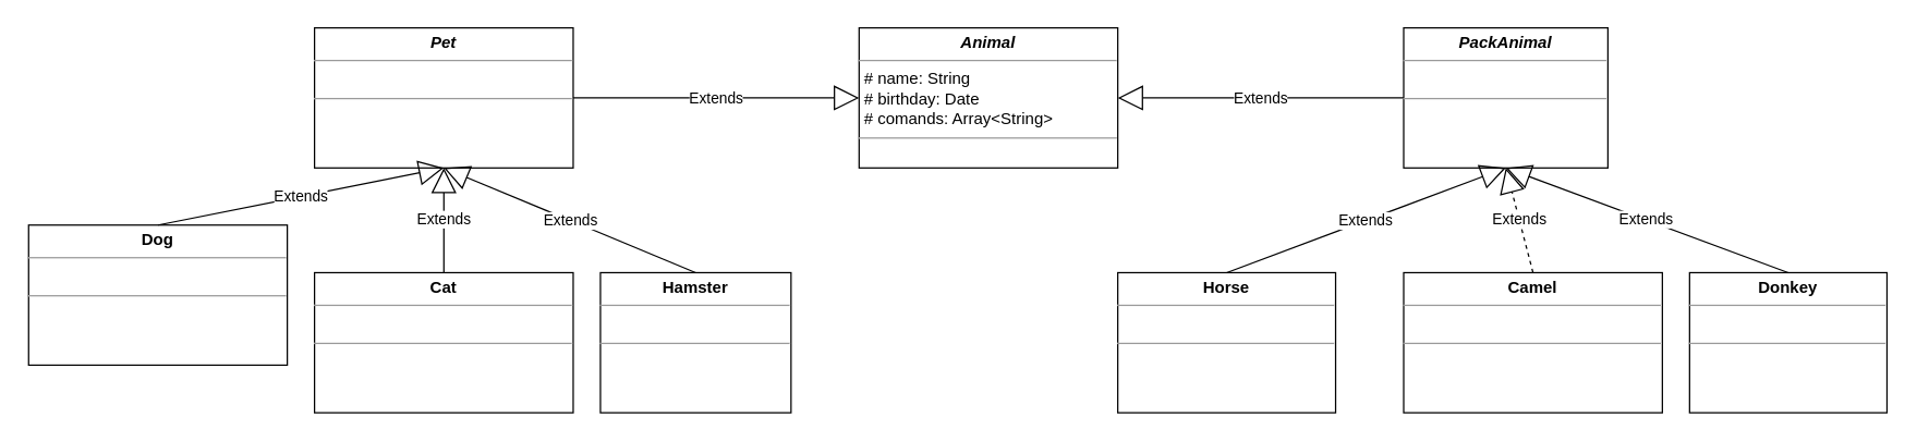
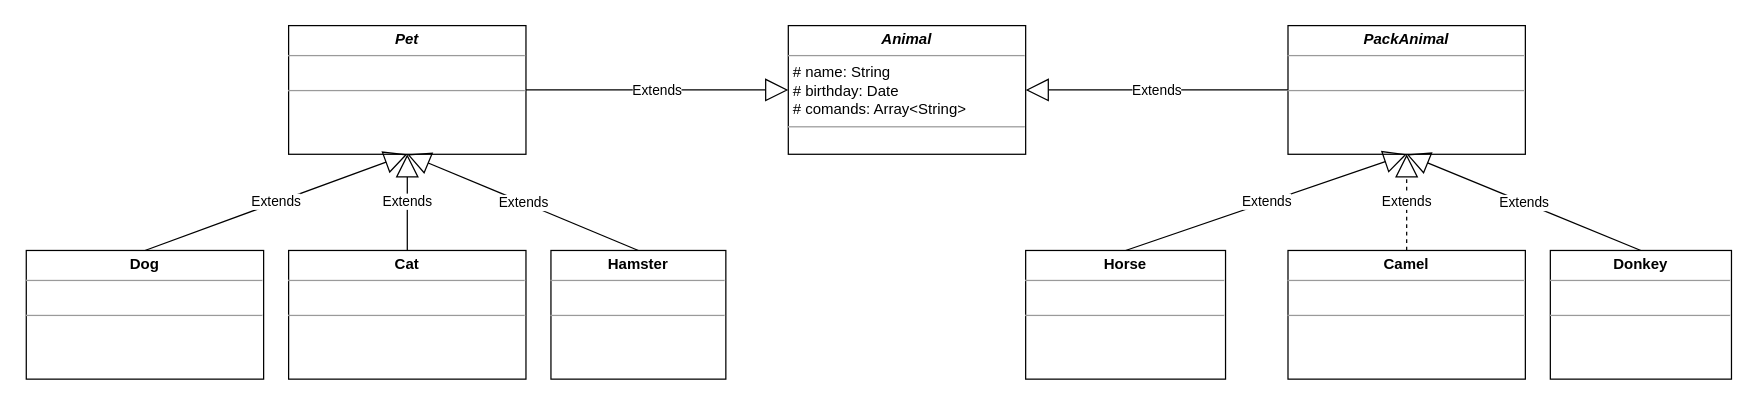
  <mxCell id="0" />
  <mxCell id="1" parent="0" />
  <mxCell id="2" value="&lt;p style=&quot;margin:0px;margin-top:4px;text-align:center;&quot;&gt;&lt;b style=&quot;&quot;&gt;&lt;i&gt;Animal&lt;/i&gt;&lt;/b&gt;&lt;/p&gt;&lt;hr size=&quot;1&quot;&gt;&lt;p style=&quot;margin:0px;margin-left:4px;&quot;&gt;# name: String&lt;br&gt;# birthday: Date&lt;/p&gt;&lt;p style=&quot;margin:0px;margin-left:4px;&quot;&gt;# comands: Array&amp;lt;String&amp;gt;&lt;/p&gt;&lt;hr size=&quot;1&quot;&gt;&lt;p style=&quot;margin:0px;margin-left:4px;&quot;&gt;&lt;br&gt;&lt;/p&gt;" style="verticalAlign=top;align=left;overflow=fill;fontSize=12;fontFamily=Helvetica;html=1;rounded=0;shadow=0;comic=0;labelBackgroundColor=none;strokeWidth=1" parent="1" vertex="1"><mxGeometry x="630" y="20" width="190" height="103" as="geometry" /></mxCell>
  <mxCell id="3" value="&lt;p style=&quot;margin:0px;margin-top:4px;text-align:center;&quot;&gt;&lt;b style=&quot;&quot;&gt;&lt;i&gt;Pet&lt;/i&gt;&lt;/b&gt;&lt;/p&gt;&lt;hr size=&quot;1&quot;&gt;&lt;p style=&quot;margin:0px;margin-left:4px;&quot;&gt;&lt;br&gt;&lt;/p&gt;&lt;hr size=&quot;1&quot;&gt;&lt;p style=&quot;margin:0px;margin-left:4px;&quot;&gt;&lt;br&gt;&lt;/p&gt;" style="verticalAlign=top;align=left;overflow=fill;fontSize=12;fontFamily=Helvetica;html=1;rounded=0;shadow=0;comic=0;labelBackgroundColor=none;strokeWidth=1" vertex="1" parent="1"><mxGeometry x="230" y="20" width="190" height="103" as="geometry" /></mxCell>
  <mxCell id="4" value="Extends" style="endArrow=block;endSize=16;endFill=0;html=1;rounded=0;exitX=1;exitY=0.5;exitDx=0;exitDy=0;entryX=0;entryY=0.5;entryDx=0;entryDy=0;" edge="1" parent="1" source="3" target="2"><mxGeometry width="160" relative="1" as="geometry"><mxPoint x="640" y="110" as="sourcePoint" /><mxPoint x="800" y="110" as="targetPoint" /></mxGeometry></mxCell>
  <mxCell id="5" value="Extends" style="endArrow=block;endSize=16;endFill=0;html=1;rounded=0;exitX=0;exitY=0.5;exitDx=0;exitDy=0;entryX=1;entryY=0.5;entryDx=0;entryDy=0;" edge="1" parent="1" source="12" target="2"><mxGeometry width="160" relative="1" as="geometry"><mxPoint x="1030" y="71.5" as="sourcePoint" /><mxPoint x="735" y="-67" as="targetPoint" /></mxGeometry></mxCell>
- <mxCell id="6" value="&lt;p style=&quot;margin:0px;margin-top:4px;text-align:center;&quot;&gt;&lt;b&gt;Dog&lt;/b&gt;&lt;/p&gt;&lt;hr size=&quot;1&quot;&gt;&lt;p style=&quot;margin:0px;margin-left:4px;&quot;&gt;&lt;br&gt;&lt;/p&gt;&lt;hr size=&quot;1&quot;&gt;&lt;p style=&quot;margin:0px;margin-left:4px;&quot;&gt;&lt;br&gt;&lt;/p&gt;" style="verticalAlign=top;align=left;overflow=fill;fontSize=12;fontFamily=Helvetica;html=1;rounded=0;shadow=0;comic=0;labelBackgroundColor=none;strokeWidth=1" vertex="1" parent="1"><mxGeometry x="20" y="165" width="190" height="103" as="geometry" /></mxCell>
+ <mxCell id="6" value="&lt;p style=&quot;margin:0px;margin-top:4px;text-align:center;&quot;&gt;&lt;b&gt;Dog&lt;/b&gt;&lt;/p&gt;&lt;hr size=&quot;1&quot;&gt;&lt;p style=&quot;margin:0px;margin-left:4px;&quot;&gt;&lt;br&gt;&lt;/p&gt;&lt;hr size=&quot;1&quot;&gt;&lt;p style=&quot;margin:0px;margin-left:4px;&quot;&gt;&lt;br&gt;&lt;/p&gt;" style="verticalAlign=top;align=left;overflow=fill;fontSize=12;fontFamily=Helvetica;html=1;rounded=0;shadow=0;comic=0;labelBackgroundColor=none;strokeWidth=1" vertex="1" parent="1"><mxGeometry x="20" y="200" width="190" height="103" as="geometry" /></mxCell>
  <mxCell id="7" value="&lt;p style=&quot;margin:0px;margin-top:4px;text-align:center;&quot;&gt;&lt;b&gt;Cat&lt;/b&gt;&lt;/p&gt;&lt;hr size=&quot;1&quot;&gt;&lt;p style=&quot;margin:0px;margin-left:4px;&quot;&gt;&lt;br&gt;&lt;/p&gt;&lt;hr size=&quot;1&quot;&gt;&lt;p style=&quot;margin:0px;margin-left:4px;&quot;&gt;&lt;br&gt;&lt;/p&gt;" style="verticalAlign=top;align=left;overflow=fill;fontSize=12;fontFamily=Helvetica;html=1;rounded=0;shadow=0;comic=0;labelBackgroundColor=none;strokeWidth=1" vertex="1" parent="1"><mxGeometry x="230" y="200" width="190" height="103" as="geometry" /></mxCell>
  <mxCell id="8" value="&lt;p style=&quot;margin:0px;margin-top:4px;text-align:center;&quot;&gt;&lt;b&gt;Hamster&lt;/b&gt;&lt;/p&gt;&lt;hr size=&quot;1&quot;&gt;&lt;p style=&quot;margin:0px;margin-left:4px;&quot;&gt;&lt;br&gt;&lt;/p&gt;&lt;hr size=&quot;1&quot;&gt;&lt;p style=&quot;margin:0px;margin-left:4px;&quot;&gt;&lt;br&gt;&lt;/p&gt;" style="verticalAlign=top;align=left;overflow=fill;fontSize=12;fontFamily=Helvetica;html=1;rounded=0;shadow=0;comic=0;labelBackgroundColor=none;strokeWidth=1" vertex="1" parent="1"><mxGeometry x="440" y="200" width="140" height="103" as="geometry" /></mxCell>
  <mxCell id="9" value="&lt;p style=&quot;margin:0px;margin-top:4px;text-align:center;&quot;&gt;&lt;b&gt;Horse&lt;/b&gt;&lt;/p&gt;&lt;hr size=&quot;1&quot;&gt;&lt;p style=&quot;margin:0px;margin-left:4px;&quot;&gt;&lt;br&gt;&lt;/p&gt;&lt;hr size=&quot;1&quot;&gt;&lt;p style=&quot;margin:0px;margin-left:4px;&quot;&gt;&lt;br&gt;&lt;/p&gt;" style="verticalAlign=top;align=left;overflow=fill;fontSize=12;fontFamily=Helvetica;html=1;rounded=0;shadow=0;comic=0;labelBackgroundColor=none;strokeWidth=1" vertex="1" parent="1"><mxGeometry x="820" y="200" width="160" height="103" as="geometry" /></mxCell>
  <mxCell id="10" value="&lt;p style=&quot;margin:0px;margin-top:4px;text-align:center;&quot;&gt;&lt;b&gt;Camel&lt;/b&gt;&lt;/p&gt;&lt;hr size=&quot;1&quot;&gt;&lt;p style=&quot;margin:0px;margin-left:4px;&quot;&gt;&lt;br&gt;&lt;/p&gt;&lt;hr size=&quot;1&quot;&gt;&lt;p style=&quot;margin:0px;margin-left:4px;&quot;&gt;&lt;br&gt;&lt;/p&gt;" style="verticalAlign=top;align=left;overflow=fill;fontSize=12;fontFamily=Helvetica;html=1;rounded=0;shadow=0;comic=0;labelBackgroundColor=none;strokeWidth=1" vertex="1" parent="1"><mxGeometry x="1030" y="200" width="190" height="103" as="geometry" /></mxCell>
  <mxCell id="11" value="&lt;p style=&quot;margin:0px;margin-top:4px;text-align:center;&quot;&gt;&lt;b&gt;Donkey&lt;/b&gt;&lt;/p&gt;&lt;hr size=&quot;1&quot;&gt;&lt;p style=&quot;margin:0px;margin-left:4px;&quot;&gt;&lt;br&gt;&lt;/p&gt;&lt;hr size=&quot;1&quot;&gt;&lt;p style=&quot;margin:0px;margin-left:4px;&quot;&gt;&lt;br&gt;&lt;/p&gt;" style="verticalAlign=top;align=left;overflow=fill;fontSize=12;fontFamily=Helvetica;html=1;rounded=0;shadow=0;comic=0;labelBackgroundColor=none;strokeWidth=1" vertex="1" parent="1"><mxGeometry x="1240" y="200" width="145" height="103" as="geometry" /></mxCell>
- <mxCell id="12" value="&lt;p style=&quot;margin:0px;margin-top:4px;text-align:center;&quot;&gt;&lt;b style=&quot;&quot;&gt;&lt;i&gt;PackAnimal&lt;/i&gt;&lt;/b&gt;&lt;/p&gt;&lt;hr size=&quot;1&quot;&gt;&lt;p style=&quot;margin:0px;margin-left:4px;&quot;&gt;&lt;br&gt;&lt;/p&gt;&lt;hr size=&quot;1&quot;&gt;&lt;p style=&quot;margin:0px;margin-left:4px;&quot;&gt;&lt;br&gt;&lt;/p&gt;" style="verticalAlign=top;align=left;overflow=fill;fontSize=12;fontFamily=Helvetica;html=1;rounded=0;shadow=0;comic=0;labelBackgroundColor=none;strokeWidth=1" vertex="1" parent="1"><mxGeometry x="1030" y="20" width="150" height="103" as="geometry" /></mxCell>
+ <mxCell id="12" value="&lt;p style=&quot;margin:0px;margin-top:4px;text-align:center;&quot;&gt;&lt;b style=&quot;&quot;&gt;&lt;i&gt;PackAnimal&lt;/i&gt;&lt;/b&gt;&lt;/p&gt;&lt;hr size=&quot;1&quot;&gt;&lt;p style=&quot;margin:0px;margin-left:4px;&quot;&gt;&lt;br&gt;&lt;/p&gt;&lt;hr size=&quot;1&quot;&gt;&lt;p style=&quot;margin:0px;margin-left:4px;&quot;&gt;&lt;br&gt;&lt;/p&gt;" style="verticalAlign=top;align=left;overflow=fill;fontSize=12;fontFamily=Helvetica;html=1;rounded=0;shadow=0;comic=0;labelBackgroundColor=none;strokeWidth=1" vertex="1" parent="1"><mxGeometry x="1030" y="20" width="190" height="103" as="geometry" /></mxCell>
  <mxCell id="13" value="Extends" style="endArrow=block;endSize=16;endFill=0;html=1;rounded=0;exitX=0.5;exitY=0;exitDx=0;exitDy=0;entryX=0.5;entryY=1;entryDx=0;entryDy=0;" edge="1" parent="1" source="6" target="3"><mxGeometry width="160" relative="1" as="geometry"><mxPoint x="430" y="81.5" as="sourcePoint" /><mxPoint x="640" y="81.5" as="targetPoint" /></mxGeometry></mxCell>
  <mxCell id="14" value="Extends" style="endArrow=block;endSize=16;endFill=0;html=1;rounded=0;exitX=0.5;exitY=0;exitDx=0;exitDy=0;entryX=0.5;entryY=1;entryDx=0;entryDy=0;" edge="1" parent="1" source="7" target="3"><mxGeometry width="160" relative="1" as="geometry"><mxPoint x="440" y="91.5" as="sourcePoint" /><mxPoint x="650" y="91.5" as="targetPoint" /></mxGeometry></mxCell>
  <mxCell id="15" value="Extends" style="endArrow=block;endSize=16;endFill=0;html=1;rounded=0;exitX=0.5;exitY=0;exitDx=0;exitDy=0;entryX=0.5;entryY=1;entryDx=0;entryDy=0;" edge="1" parent="1" source="8" target="3"><mxGeometry width="160" relative="1" as="geometry"><mxPoint x="450" y="101.5" as="sourcePoint" /><mxPoint x="660" y="101.5" as="targetPoint" /></mxGeometry></mxCell>
  <mxCell id="16" value="Extends" style="endArrow=block;endSize=16;endFill=0;html=1;rounded=0;exitX=0.5;exitY=0;exitDx=0;exitDy=0;entryX=0.5;entryY=1;entryDx=0;entryDy=0;" edge="1" parent="1" source="9" target="12"><mxGeometry width="160" relative="1" as="geometry"><mxPoint x="430" y="81.5" as="sourcePoint" /><mxPoint x="640" y="81.5" as="targetPoint" /></mxGeometry></mxCell>
  <mxCell id="17" value="Extends" style="endArrow=block;endSize=16;endFill=0;html=1;rounded=0;exitX=0.5;exitY=0;exitDx=0;exitDy=0;entryX=0.5;entryY=1;entryDx=0;entryDy=0;dashed=1;" edge="1" parent="1" source="10" target="12"><mxGeometry width="160" relative="1" as="geometry"><mxPoint x="925" y="210" as="sourcePoint" /><mxPoint x="1135" y="133" as="targetPoint" /></mxGeometry></mxCell>
  <mxCell id="18" value="Extends" style="endArrow=block;endSize=16;endFill=0;html=1;rounded=0;exitX=0.5;exitY=0;exitDx=0;exitDy=0;entryX=0.5;entryY=1;entryDx=0;entryDy=0;" edge="1" parent="1" source="11" target="12"><mxGeometry width="160" relative="1" as="geometry"><mxPoint x="935" y="220" as="sourcePoint" /><mxPoint x="1145" y="143" as="targetPoint" /></mxGeometry></mxCell>
